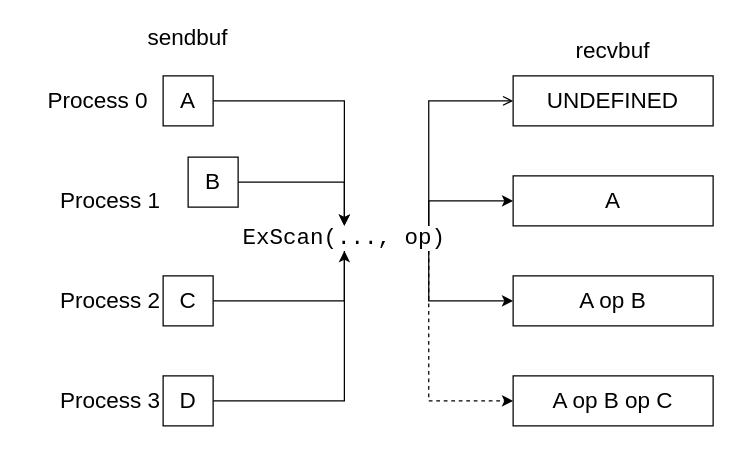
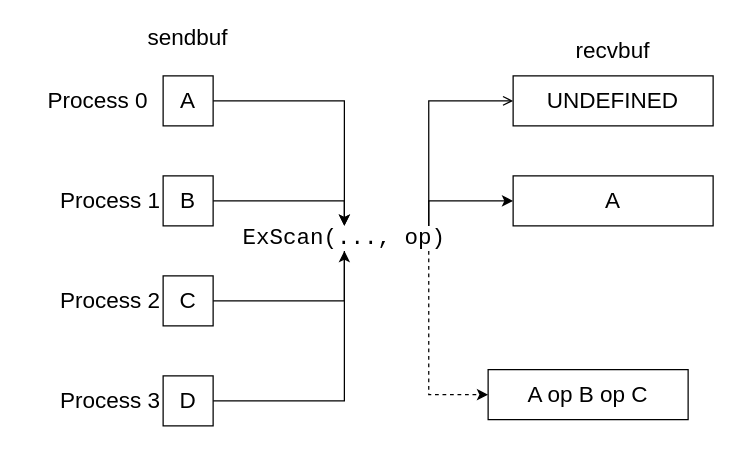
  <mxCell id="0" />
  <mxCell id="1" parent="0" />
  <mxCell id="2" style="edgeStyle=orthogonalEdgeStyle;rounded=0;orthogonalLoop=1;jettySize=auto;html=1;exitX=1;exitY=0.5;exitDx=0;exitDy=0;entryX=0.5;entryY=1;entryDx=0;entryDy=0;fontFamily=Helvetica;fontSize=18;" edge="1" parent="1" source="3" target="15"><mxGeometry relative="1" as="geometry" /></mxCell>
  <mxCell id="3" value="A" style="rounded=0;whiteSpace=wrap;html=1;fontSize=18;" vertex="1" parent="1"><mxGeometry x="130" y="60" width="40" height="40" as="geometry" /></mxCell>
  <mxCell id="4" style="edgeStyle=orthogonalEdgeStyle;rounded=0;orthogonalLoop=1;jettySize=auto;html=1;exitX=1;exitY=0.5;exitDx=0;exitDy=0;entryX=0.5;entryY=1;entryDx=0;entryDy=0;fontFamily=Helvetica;fontSize=18;" edge="1" parent="1" source="5" target="15"><mxGeometry relative="1" as="geometry" /></mxCell>
- <mxCell id="5" value="B" style="rounded=0;whiteSpace=wrap;html=1;fontSize=18;" vertex="1" parent="1"><mxGeometry x="150" y="125" width="40" height="40" as="geometry" /></mxCell>
+ <mxCell id="5" value="B" style="rounded=0;whiteSpace=wrap;html=1;fontSize=18;" vertex="1" parent="1"><mxGeometry x="130" y="140" width="40" height="40" as="geometry" /></mxCell>
  <mxCell id="6" style="edgeStyle=orthogonalEdgeStyle;rounded=0;orthogonalLoop=1;jettySize=auto;html=1;exitX=1;exitY=0.5;exitDx=0;exitDy=0;entryX=0.5;entryY=0;entryDx=0;entryDy=0;fontFamily=Helvetica;fontSize=18;endArrow=none;" edge="1" parent="1" source="7" target="15"><mxGeometry relative="1" as="geometry" /></mxCell>
  <mxCell id="7" value="C" style="rounded=0;whiteSpace=wrap;html=1;fontSize=18;" vertex="1" parent="1"><mxGeometry x="130" y="220" width="40" height="40" as="geometry" /></mxCell>
  <mxCell id="8" style="edgeStyle=orthogonalEdgeStyle;rounded=0;orthogonalLoop=1;jettySize=auto;html=1;exitX=1;exitY=0.5;exitDx=0;exitDy=0;fontFamily=Helvetica;fontSize=18;" edge="1" parent="1" source="9" target="15"><mxGeometry relative="1" as="geometry" /></mxCell>
  <mxCell id="9" value="D" style="rounded=0;whiteSpace=wrap;html=1;fontSize=18;" vertex="1" parent="1"><mxGeometry x="130" y="300" width="40" height="40" as="geometry" /></mxCell>
  <mxCell id="10" value="UNDEFINED" style="rounded=0;whiteSpace=wrap;html=1;fontSize=18;" vertex="1" parent="1"><mxGeometry x="410" y="60" width="160" height="40" as="geometry" /></mxCell>
  <mxCell id="11" style="edgeStyle=orthogonalEdgeStyle;rounded=0;orthogonalLoop=1;jettySize=auto;html=1;exitX=0.25;exitY=0;exitDx=0;exitDy=0;entryX=0;entryY=0.5;entryDx=0;entryDy=0;dashed=1;" edge="1" parent="1" source="15" target="24"><mxGeometry relative="1" as="geometry" /></mxCell>
- <mxCell id="12" style="edgeStyle=orthogonalEdgeStyle;rounded=0;orthogonalLoop=1;jettySize=auto;html=1;exitX=0.25;exitY=0;exitDx=0;exitDy=0;entryX=0;entryY=0.5;entryDx=0;entryDy=0;" edge="1" parent="1" source="15" target="23"><mxGeometry relative="1" as="geometry" /></mxCell>
  <mxCell id="13" style="edgeStyle=orthogonalEdgeStyle;rounded=0;orthogonalLoop=1;jettySize=auto;html=1;exitX=0.25;exitY=1;exitDx=0;exitDy=0;entryX=0;entryY=0.5;entryDx=0;entryDy=0;" edge="1" parent="1" source="15" target="22"><mxGeometry relative="1" as="geometry" /></mxCell>
  <mxCell id="14" style="edgeStyle=orthogonalEdgeStyle;rounded=0;orthogonalLoop=1;jettySize=auto;html=1;exitX=0.25;exitY=1;exitDx=0;exitDy=0;entryX=0;entryY=0.5;entryDx=0;entryDy=0;endArrow=open;" edge="1" parent="1" source="15" target="10"><mxGeometry relative="1" as="geometry" /></mxCell>
  <mxCell id="15" value="ExScan(..., op)" style="text;html=1;strokeColor=none;fillColor=none;align=center;verticalAlign=middle;whiteSpace=wrap;rounded=0;fontSize=18;fontFamily=Courier;direction=west;rotation=0;" vertex="1" parent="1"><mxGeometry x="140" y="180" width="270" height="20" as="geometry" /></mxCell>
  <mxCell id="16" value="Process 0" style="text;html=1;strokeColor=none;fillColor=none;align=right;verticalAlign=middle;whiteSpace=wrap;rounded=0;fontFamily=Helvetica;fontSize=18;" vertex="1" parent="1"><mxGeometry x="20" y="70" width="100" height="20" as="geometry" /></mxCell>
  <mxCell id="17" value="Process 1&lt;span style=&quot;color: rgba(0 , 0 , 0 , 0) ; font-family: monospace ; font-size: 0px&quot;&gt;%3CmxGraphModel%3E%3Croot%3E%3CmxCell%20id%3D%220%22%2F%3E%3CmxCell%20id%3D%221%22%20parent%3D%220%22%2F%3E%3CmxCell%20id%3D%222%22%20value%3D%22Process%200%22%20style%3D%22text%3Bhtml%3D1%3BstrokeColor%3Dnone%3BfillColor%3Dnone%3Balign%3Dright%3BverticalAlign%3Dmiddle%3BwhiteSpace%3Dwrap%3Brounded%3D0%3BfontFamily%3DHelvetica%3BfontSize%3D18%3B%22%20vertex%3D%221%22%20parent%3D%221%22%3E%3CmxGeometry%20x%3D%2260%22%20y%3D%2290%22%20width%3D%22100%22%20height%3D%2220%22%20as%3D%22geometry%22%2F%3E%3C%2FmxCell%3E%3C%2Froot%3E%3C%2FmxGraphModel%3E&lt;/span&gt;" style="text;html=1;strokeColor=none;fillColor=none;align=right;verticalAlign=middle;whiteSpace=wrap;rounded=0;fontFamily=Helvetica;fontSize=18;" vertex="1" parent="1"><mxGeometry x="30" y="150" width="100" height="20" as="geometry" /></mxCell>
  <mxCell id="18" value="Process 2" style="text;html=1;strokeColor=none;fillColor=none;align=right;verticalAlign=middle;whiteSpace=wrap;rounded=0;fontFamily=Helvetica;fontSize=18;" vertex="1" parent="1"><mxGeometry x="30" y="230" width="100" height="20" as="geometry" /></mxCell>
  <mxCell id="19" value="Process 3" style="text;html=1;strokeColor=none;fillColor=none;align=right;verticalAlign=middle;whiteSpace=wrap;rounded=0;fontFamily=Helvetica;fontSize=18;" vertex="1" parent="1"><mxGeometry x="30" y="310" width="100" height="20" as="geometry" /></mxCell>
  <mxCell id="20" value="sendbuf" style="text;html=1;strokeColor=none;fillColor=none;align=center;verticalAlign=middle;whiteSpace=wrap;rounded=0;fontFamily=Helvetica;fontSize=18;" vertex="1" parent="1"><mxGeometry x="110" y="20" width="80" height="20" as="geometry" /></mxCell>
  <mxCell id="21" value="recvbuf" style="text;html=1;strokeColor=none;fillColor=none;align=center;verticalAlign=middle;whiteSpace=wrap;rounded=0;fontFamily=Helvetica;fontSize=18;" vertex="1" parent="1"><mxGeometry x="450" y="30" width="80" height="20" as="geometry" /></mxCell>
  <mxCell id="22" value="A" style="rounded=0;whiteSpace=wrap;html=1;fontSize=18;" vertex="1" parent="1"><mxGeometry x="410" y="140" width="160" height="40" as="geometry" /></mxCell>
- <mxCell id="23" value="A op B" style="rounded=0;whiteSpace=wrap;html=1;fontSize=18;" vertex="1" parent="1"><mxGeometry x="410" y="220" width="160" height="40" as="geometry" /></mxCell>
- <mxCell id="24" value="A op B op C" style="rounded=0;whiteSpace=wrap;html=1;fontSize=18;" vertex="1" parent="1"><mxGeometry x="410" y="300" width="160" height="40" as="geometry" /></mxCell>
+ <mxCell id="24" value="A op B op C" style="rounded=0;whiteSpace=wrap;html=1;fontSize=18;" vertex="1" parent="1"><mxGeometry x="390" y="295" width="160" height="40" as="geometry" /></mxCell>
